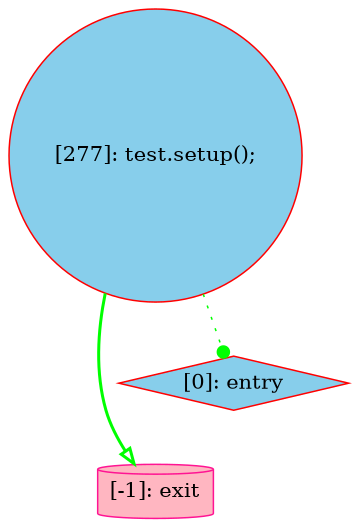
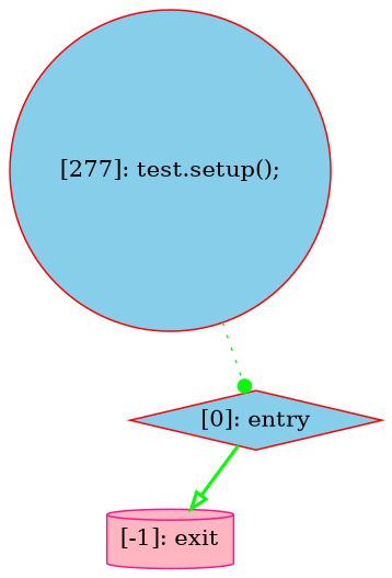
  digraph {
    node [color=red fillcolor=skyblue style=filled]
    edge [color=green]
    n1 [color=deeppink fillcolor=lightpink label="[-1]: exit" shape=cylinder]
    n2 [label="[0]: entry" shape=diamond]
    n3 [label="[277]: test.setup();\n" shape=circle]
-   n3 -> n1 [arrowhead=onormal style=bold]
+   n2 -> n1 [arrowhead=onormal style=bold]
    n3 -> n2 [arrowhead=dot style=dotted]
  }
